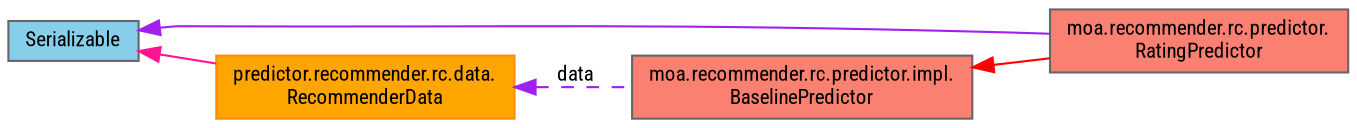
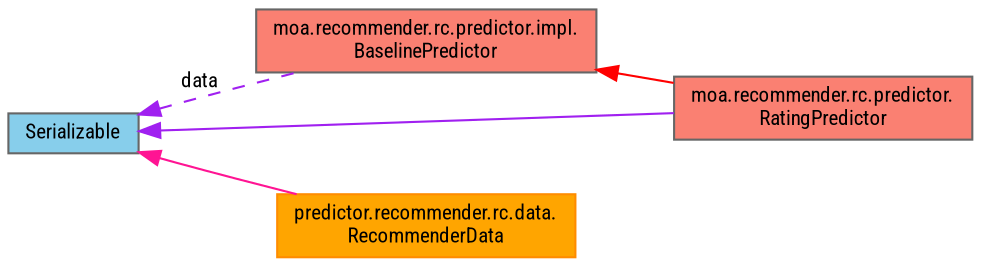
  digraph {
    fontname="Roboto Condensed"
    rankdir=LR
    node [color=gray40 fillcolor=salmon fontname="Roboto Condensed" fontsize=10 shape=record style=filled]
    edge [color=purple dir=back fontname="Roboto Condensed" fontsize=10 labelfontname=Helvetica labelfontsize=10 style=solid]
    n1 [fontcolor=black height=0.2 label="moa.recommender.rc.predictor.impl.\lBaselinePredictor" width=0.4]
    n2 [height=0.2 label="moa.recommender.rc.predictor.\lRatingPredictor" width=0.4]
    n3 [fillcolor=skyblue height=0.2 label=Serializable width=0.4]
    n4 [color=darkorange fillcolor=orange height=0.2 label="predictor.recommender.rc.data.\lRecommenderData" width=0.4]
    n1 -> n2 [color=red]
    n3 -> n2
    n3 -> n4 [color=deeppink]
-   n4 -> n1 [label=" data" style=dashed]
+   n3 -> n1 [label=" data" style=dashed]
  }
